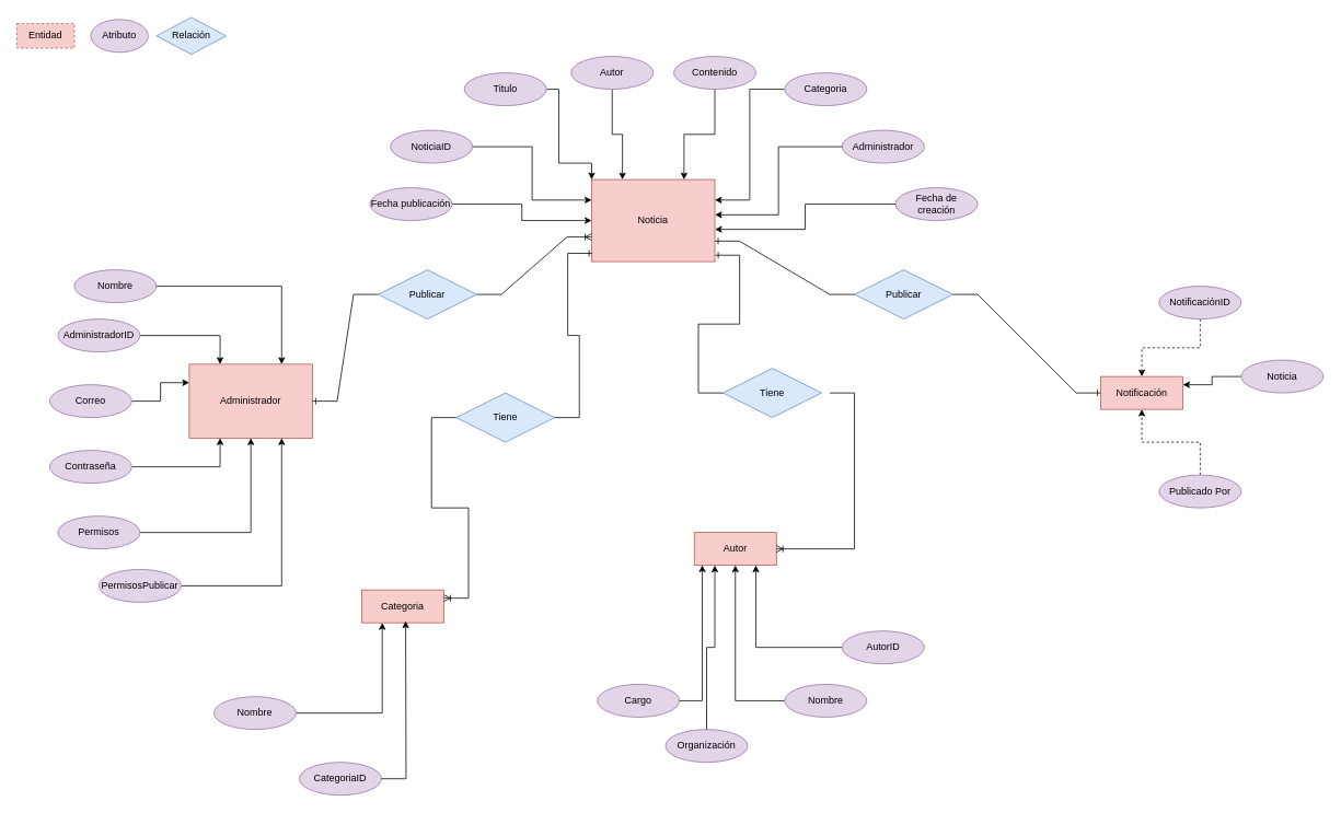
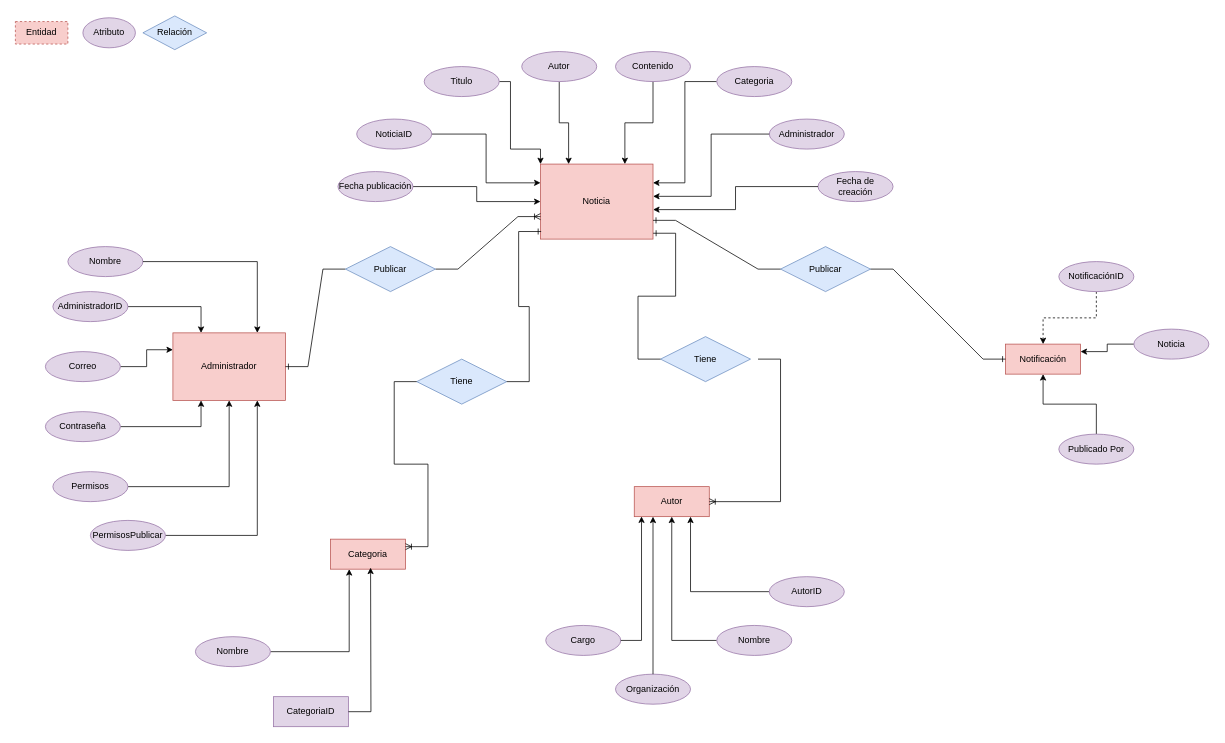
  <mxCell id="0" />
  <mxCell id="1" parent="0" />
  <mxCell id="2" value="Noticia" style="whiteSpace=wrap;html=1;align=center;fillColor=#f8cecc;strokeColor=#b85450;" vertex="1" parent="1"><mxGeometry x="720" y="218" width="150" height="100" as="geometry" /></mxCell>
  <mxCell id="3" value="Administrador" style="whiteSpace=wrap;html=1;align=center;fillColor=#f8cecc;strokeColor=#b85450;" vertex="1" parent="1"><mxGeometry x="230" y="443" width="150" height="90" as="geometry" /></mxCell>
  <mxCell id="4" value="Autor" style="whiteSpace=wrap;html=1;align=center;fillColor=#f8cecc;strokeColor=#b85450;" vertex="1" parent="1"><mxGeometry x="845" y="648" width="100" height="40" as="geometry" /></mxCell>
  <mxCell id="5" value="Categoria" style="whiteSpace=wrap;html=1;align=center;fillColor=#f8cecc;strokeColor=#b85450;" vertex="1" parent="1"><mxGeometry x="440" y="718" width="100" height="40" as="geometry" /></mxCell>
  <mxCell id="6" value="Notificación" style="whiteSpace=wrap;html=1;align=center;fillColor=#f8cecc;strokeColor=#b85450;" vertex="1" parent="1"><mxGeometry x="1340" y="458" width="100" height="40" as="geometry" /></mxCell>
  <mxCell id="7" value="Nombre" style="ellipse;whiteSpace=wrap;html=1;align=center;fillColor=#e1d5e7;strokeColor=#9673a6;" vertex="1" parent="1"><mxGeometry x="90" y="328" width="100" height="40" as="geometry" /></mxCell>
  <mxCell id="8" style="edgeStyle=orthogonalEdgeStyle;rounded=0;orthogonalLoop=1;jettySize=auto;html=1;entryX=0.25;entryY=0;entryDx=0;entryDy=0;" edge="1" parent="1" source="9" target="3"><mxGeometry relative="1" as="geometry" /></mxCell>
  <mxCell id="9" value="AdministradorID" style="ellipse;whiteSpace=wrap;html=1;align=center;fillColor=#e1d5e7;strokeColor=#9673a6;" vertex="1" parent="1"><mxGeometry x="70" y="388" width="100" height="40" as="geometry" /></mxCell>
  <mxCell id="10" style="edgeStyle=orthogonalEdgeStyle;rounded=0;orthogonalLoop=1;jettySize=auto;html=1;entryX=0.25;entryY=1;entryDx=0;entryDy=0;" edge="1" parent="1" source="11" target="3"><mxGeometry relative="1" as="geometry" /></mxCell>
  <mxCell id="11" value="Contraseña" style="ellipse;whiteSpace=wrap;html=1;align=center;fillColor=#e1d5e7;strokeColor=#9673a6;" vertex="1" parent="1"><mxGeometry x="60" y="548" width="100" height="40" as="geometry" /></mxCell>
  <mxCell id="12" style="edgeStyle=orthogonalEdgeStyle;rounded=0;orthogonalLoop=1;jettySize=auto;html=1;entryX=0;entryY=0.25;entryDx=0;entryDy=0;" edge="1" parent="1" source="13" target="3"><mxGeometry relative="1" as="geometry" /></mxCell>
  <mxCell id="13" value="Correo" style="ellipse;whiteSpace=wrap;html=1;align=center;fillColor=#e1d5e7;strokeColor=#9673a6;" vertex="1" parent="1"><mxGeometry x="60" y="468" width="100" height="40" as="geometry" /></mxCell>
  <mxCell id="14" style="edgeStyle=orthogonalEdgeStyle;rounded=0;orthogonalLoop=1;jettySize=auto;html=1;entryX=0.5;entryY=1;entryDx=0;entryDy=0;" edge="1" parent="1" source="15" target="3"><mxGeometry relative="1" as="geometry" /></mxCell>
  <mxCell id="15" value="Permisos" style="ellipse;whiteSpace=wrap;html=1;align=center;fillColor=#e1d5e7;strokeColor=#9673a6;" vertex="1" parent="1"><mxGeometry x="70" y="628" width="100" height="40" as="geometry" /></mxCell>
  <mxCell id="16" style="edgeStyle=orthogonalEdgeStyle;rounded=0;orthogonalLoop=1;jettySize=auto;html=1;entryX=0.75;entryY=1;entryDx=0;entryDy=0;" edge="1" parent="1" source="17" target="3"><mxGeometry relative="1" as="geometry"><Array as="points"><mxPoint x="343" y="713" /></Array></mxGeometry></mxCell>
  <mxCell id="17" value="PermisosPublicar" style="ellipse;whiteSpace=wrap;html=1;align=center;fillColor=#e1d5e7;strokeColor=#9673a6;" vertex="1" parent="1"><mxGeometry x="120" y="693" width="100" height="40" as="geometry" /></mxCell>
  <mxCell id="18" style="edgeStyle=orthogonalEdgeStyle;rounded=0;orthogonalLoop=1;jettySize=auto;html=1;entryX=0.75;entryY=0;entryDx=0;entryDy=0;" edge="1" parent="1" source="7" target="3"><mxGeometry relative="1" as="geometry"><mxPoint x="319" y="428" as="targetPoint" /></mxGeometry></mxCell>
- <mxCell id="19" value="CategoriaID" style="ellipse;whiteSpace=wrap;html=1;align=center;fillColor=#e1d5e7;strokeColor=#9673a6;" vertex="1" parent="1"><mxGeometry x="364" y="928" width="100" height="40" as="geometry" /></mxCell>
+ <mxCell id="19" value="CategoriaID" style="whiteSpace=wrap;html=1;align=center;fillColor=#e1d5e7;strokeColor=#9673a6;rounded=0;" vertex="1" parent="1"><mxGeometry x="364" y="928" width="100" height="40" as="geometry" /></mxCell>
  <mxCell id="20" style="edgeStyle=orthogonalEdgeStyle;rounded=0;orthogonalLoop=1;jettySize=auto;html=1;entryX=0.25;entryY=1;entryDx=0;entryDy=0;" edge="1" parent="1" source="21" target="5"><mxGeometry relative="1" as="geometry" /></mxCell>
  <mxCell id="21" value="Nombre" style="ellipse;whiteSpace=wrap;html=1;align=center;fillColor=#e1d5e7;strokeColor=#9673a6;" vertex="1" parent="1"><mxGeometry x="260" y="848" width="100" height="40" as="geometry" /></mxCell>
  <mxCell id="22" style="edgeStyle=orthogonalEdgeStyle;rounded=0;orthogonalLoop=1;jettySize=auto;html=1;entryX=0.67;entryY=0.95;entryDx=0;entryDy=0;entryPerimeter=0;exitX=1;exitY=0.5;exitDx=0;exitDy=0;" edge="1" parent="1" source="19"><mxGeometry relative="1" as="geometry"><mxPoint x="466.5" y="948" as="sourcePoint" /><mxPoint x="493.5" y="756" as="targetPoint" /></mxGeometry></mxCell>
  <mxCell id="23" style="edgeStyle=orthogonalEdgeStyle;rounded=0;orthogonalLoop=1;jettySize=auto;html=1;entryX=0.75;entryY=1;entryDx=0;entryDy=0;" edge="1" parent="1" source="24" target="4"><mxGeometry relative="1" as="geometry" /></mxCell>
  <mxCell id="24" value="AutorID" style="ellipse;whiteSpace=wrap;html=1;align=center;fillColor=#e1d5e7;strokeColor=#9673a6;" vertex="1" parent="1"><mxGeometry x="1025" y="768" width="100" height="40" as="geometry" /></mxCell>
  <mxCell id="25" style="edgeStyle=orthogonalEdgeStyle;rounded=0;orthogonalLoop=1;jettySize=auto;html=1;" edge="1" parent="1" source="26" target="4"><mxGeometry relative="1" as="geometry" /></mxCell>
  <mxCell id="26" value="Nombre" style="ellipse;whiteSpace=wrap;html=1;align=center;fillColor=#e1d5e7;strokeColor=#9673a6;" vertex="1" parent="1"><mxGeometry x="955" y="833" width="100" height="40" as="geometry" /></mxCell>
  <mxCell id="27" style="edgeStyle=orthogonalEdgeStyle;rounded=0;orthogonalLoop=1;jettySize=auto;html=1;entryX=0;entryY=0.25;entryDx=0;entryDy=0;" edge="1" parent="1" source="28" target="2"><mxGeometry relative="1" as="geometry" /></mxCell>
  <mxCell id="28" value="NoticiaID" style="ellipse;whiteSpace=wrap;html=1;align=center;fillColor=#e1d5e7;strokeColor=#9673a6;" vertex="1" parent="1"><mxGeometry x="475" y="158" width="100" height="40" as="geometry" /></mxCell>
  <mxCell id="29" style="edgeStyle=orthogonalEdgeStyle;rounded=0;orthogonalLoop=1;jettySize=auto;html=1;entryX=0;entryY=0;entryDx=0;entryDy=0;" edge="1" parent="1" source="30" target="2"><mxGeometry relative="1" as="geometry"><Array as="points"><mxPoint x="680" y="108" /><mxPoint x="680" y="198" /></Array></mxGeometry></mxCell>
  <mxCell id="30" value="Titulo" style="ellipse;whiteSpace=wrap;html=1;align=center;fillColor=#e1d5e7;strokeColor=#9673a6;" vertex="1" parent="1"><mxGeometry x="565" y="88" width="100" height="40" as="geometry" /></mxCell>
  <mxCell id="31" style="edgeStyle=orthogonalEdgeStyle;rounded=0;orthogonalLoop=1;jettySize=auto;html=1;entryX=0.25;entryY=0;entryDx=0;entryDy=0;" edge="1" parent="1" source="32" target="2"><mxGeometry relative="1" as="geometry" /></mxCell>
  <mxCell id="32" value="Autor" style="ellipse;whiteSpace=wrap;html=1;align=center;fillColor=#e1d5e7;strokeColor=#9673a6;" vertex="1" parent="1"><mxGeometry x="695" y="68" width="100" height="40" as="geometry" /></mxCell>
  <mxCell id="33" style="edgeStyle=orthogonalEdgeStyle;rounded=0;orthogonalLoop=1;jettySize=auto;html=1;entryX=0.75;entryY=0;entryDx=0;entryDy=0;" edge="1" parent="1" source="34" target="2"><mxGeometry relative="1" as="geometry" /></mxCell>
  <mxCell id="34" value="Contenido" style="ellipse;whiteSpace=wrap;html=1;align=center;fillColor=#e1d5e7;strokeColor=#9673a6;" vertex="1" parent="1"><mxGeometry x="820" y="68" width="100" height="40" as="geometry" /></mxCell>
  <mxCell id="35" style="edgeStyle=orthogonalEdgeStyle;rounded=0;orthogonalLoop=1;jettySize=auto;html=1;entryX=1;entryY=0.25;entryDx=0;entryDy=0;" edge="1" parent="1" source="36" target="2"><mxGeometry relative="1" as="geometry" /></mxCell>
  <mxCell id="36" value="Categoria" style="ellipse;whiteSpace=wrap;html=1;align=center;fillColor=#e1d5e7;strokeColor=#9673a6;" vertex="1" parent="1"><mxGeometry x="955" y="88" width="100" height="40" as="geometry" /></mxCell>
  <mxCell id="37" value="Fecha de creación" style="ellipse;whiteSpace=wrap;html=1;align=center;fillColor=#e1d5e7;strokeColor=#9673a6;" vertex="1" parent="1"><mxGeometry x="1090" y="228" width="100" height="40" as="geometry" /></mxCell>
  <mxCell id="38" style="edgeStyle=orthogonalEdgeStyle;rounded=0;orthogonalLoop=1;jettySize=auto;html=1;entryX=0;entryY=0.5;entryDx=0;entryDy=0;" edge="1" parent="1" source="39" target="2"><mxGeometry relative="1" as="geometry" /></mxCell>
  <mxCell id="39" value="Fecha publicación" style="ellipse;whiteSpace=wrap;html=1;align=center;fillColor=#e1d5e7;strokeColor=#9673a6;" vertex="1" parent="1"><mxGeometry x="450" y="228" width="100" height="40" as="geometry" /></mxCell>
  <mxCell id="40" value="Administrador" style="ellipse;whiteSpace=wrap;html=1;align=center;fillColor=#e1d5e7;strokeColor=#9673a6;" vertex="1" parent="1"><mxGeometry x="1025" y="158" width="100" height="40" as="geometry" /></mxCell>
  <mxCell id="41" style="edgeStyle=orthogonalEdgeStyle;rounded=0;orthogonalLoop=1;jettySize=auto;html=1;entryX=1.001;entryY=0.43;entryDx=0;entryDy=0;entryPerimeter=0;" edge="1" parent="1" source="40" target="2"><mxGeometry relative="1" as="geometry" /></mxCell>
  <mxCell id="42" style="edgeStyle=orthogonalEdgeStyle;rounded=0;orthogonalLoop=1;jettySize=auto;html=1;entryX=1.001;entryY=0.607;entryDx=0;entryDy=0;entryPerimeter=0;" edge="1" parent="1" source="37" target="2"><mxGeometry relative="1" as="geometry"><Array as="points"><mxPoint x="980" y="248" /><mxPoint x="980" y="279" /></Array></mxGeometry></mxCell>
  <mxCell id="43" style="edgeStyle=orthogonalEdgeStyle;rounded=0;orthogonalLoop=1;jettySize=auto;html=1;entryX=0.5;entryY=0;entryDx=0;entryDy=0;dashed=1;" edge="1" parent="1" source="44" target="6"><mxGeometry relative="1" as="geometry" /></mxCell>
  <mxCell id="44" value="NotificaciónID" style="ellipse;whiteSpace=wrap;html=1;align=center;fillColor=#e1d5e7;strokeColor=#9673a6;" vertex="1" parent="1"><mxGeometry x="1411" y="348" width="100" height="40" as="geometry" /></mxCell>
  <mxCell id="45" style="edgeStyle=orthogonalEdgeStyle;rounded=0;orthogonalLoop=1;jettySize=auto;html=1;entryX=1;entryY=0.25;entryDx=0;entryDy=0;" edge="1" parent="1" source="46" target="6"><mxGeometry relative="1" as="geometry" /></mxCell>
  <mxCell id="46" value="Noticia" style="ellipse;whiteSpace=wrap;html=1;align=center;fillColor=#e1d5e7;strokeColor=#9673a6;" vertex="1" parent="1"><mxGeometry x="1511" y="438" width="100" height="40" as="geometry" /></mxCell>
- <mxCell id="47" style="edgeStyle=orthogonalEdgeStyle;rounded=0;orthogonalLoop=1;jettySize=auto;html=1;dashed=1;" edge="1" parent="1" source="48" target="6"><mxGeometry relative="1" as="geometry" /></mxCell>
+ <mxCell id="47" style="edgeStyle=orthogonalEdgeStyle;rounded=0;orthogonalLoop=1;jettySize=auto;html=1;" edge="1" parent="1" source="48" target="6"><mxGeometry relative="1" as="geometry" /></mxCell>
  <mxCell id="48" value="Publicado Por" style="ellipse;whiteSpace=wrap;html=1;align=center;fillColor=#e1d5e7;strokeColor=#9673a6;" vertex="1" parent="1"><mxGeometry x="1411" y="578" width="100" height="40" as="geometry" /></mxCell>
  <mxCell id="49" value="" style="edgeStyle=entityRelationEdgeStyle;fontSize=12;html=1;endArrow=ERoneToMany;rounded=0;exitX=1;exitY=0.5;exitDx=0;exitDy=0;" edge="1" parent="1" source="51"><mxGeometry width="100" height="100" relative="1" as="geometry"><mxPoint x="590" y="346.1" as="sourcePoint" /><mxPoint x="720" y="288" as="targetPoint" /><Array as="points"><mxPoint x="855" y="316.1" /><mxPoint x="755" y="376.1" /><mxPoint x="700" y="288" /><mxPoint x="755" y="356.1" /><mxPoint x="865" y="386.1" /><mxPoint x="855" y="316.1" /><mxPoint x="860" y="326.1" /></Array></mxGeometry></mxCell>
  <mxCell id="50" value="" style="edgeStyle=entityRelationEdgeStyle;fontSize=12;html=1;endArrow=ERone;endFill=1;rounded=0;entryX=1;entryY=0.5;entryDx=0;entryDy=0;exitX=0;exitY=0.5;exitDx=0;exitDy=0;" edge="1" parent="1" source="51" target="3"><mxGeometry width="100" height="100" relative="1" as="geometry"><mxPoint x="460" y="358" as="sourcePoint" /><mxPoint x="580" y="338" as="targetPoint" /></mxGeometry></mxCell>
  <mxCell id="51" value="Publicar" style="shape=rhombus;perimeter=rhombusPerimeter;whiteSpace=wrap;html=1;align=center;fillColor=#dae8fc;strokeColor=#6c8ebf;" vertex="1" parent="1"><mxGeometry x="460" y="328" width="120" height="60" as="geometry" /></mxCell>
  <mxCell id="52" value="Tiene" style="shape=rhombus;perimeter=rhombusPerimeter;whiteSpace=wrap;html=1;align=center;fillColor=#dae8fc;strokeColor=#6c8ebf;" vertex="1" parent="1"><mxGeometry x="555" y="478" width="120" height="60" as="geometry" /></mxCell>
  <mxCell id="53" value="" style="edgeStyle=entityRelationEdgeStyle;fontSize=12;html=1;endArrow=ERoneToMany;rounded=0;entryX=1;entryY=0.25;entryDx=0;entryDy=0;exitX=0;exitY=0.5;exitDx=0;exitDy=0;" edge="1" parent="1" source="52" target="5"><mxGeometry width="100" height="100" relative="1" as="geometry"><mxPoint x="690" y="558" as="sourcePoint" /><mxPoint x="790" y="458" as="targetPoint" /></mxGeometry></mxCell>
  <mxCell id="54" value="" style="edgeStyle=entityRelationEdgeStyle;fontSize=12;html=1;endArrow=ERone;endFill=1;rounded=0;entryX=0.006;entryY=0.899;entryDx=0;entryDy=0;exitX=1;exitY=0.5;exitDx=0;exitDy=0;entryPerimeter=0;" edge="1" parent="1" source="52" target="2"><mxGeometry width="100" height="100" relative="1" as="geometry"><mxPoint x="690" y="558" as="sourcePoint" /><mxPoint x="790" y="458" as="targetPoint" /></mxGeometry></mxCell>
  <mxCell id="55" value="Tiene" style="shape=rhombus;perimeter=rhombusPerimeter;whiteSpace=wrap;html=1;align=center;fillColor=#dae8fc;strokeColor=#6c8ebf;" vertex="1" parent="1"><mxGeometry x="880" y="448" width="120" height="60" as="geometry" /></mxCell>
  <mxCell id="56" value="" style="edgeStyle=entityRelationEdgeStyle;fontSize=12;html=1;endArrow=ERone;endFill=1;rounded=0;entryX=1.001;entryY=0.922;entryDx=0;entryDy=0;exitX=0;exitY=0.5;exitDx=0;exitDy=0;entryPerimeter=0;" edge="1" parent="1" source="55" target="2"><mxGeometry width="100" height="100" relative="1" as="geometry"><mxPoint x="720" y="618" as="sourcePoint" /><mxPoint x="820" y="518" as="targetPoint" /></mxGeometry></mxCell>
  <mxCell id="57" value="Publicar" style="shape=rhombus;perimeter=rhombusPerimeter;whiteSpace=wrap;html=1;align=center;fillColor=#dae8fc;strokeColor=#6c8ebf;" vertex="1" parent="1"><mxGeometry x="1040" y="328" width="120" height="60" as="geometry" /></mxCell>
  <mxCell id="58" value="" style="edgeStyle=entityRelationEdgeStyle;fontSize=12;html=1;endArrow=ERone;endFill=1;rounded=0;entryX=1;entryY=0.75;entryDx=0;entryDy=0;exitX=0;exitY=0.5;exitDx=0;exitDy=0;" edge="1" parent="1" source="57" target="2"><mxGeometry width="100" height="100" relative="1" as="geometry"><mxPoint x="1015" y="508" as="sourcePoint" /><mxPoint x="965" y="300" as="targetPoint" /></mxGeometry></mxCell>
  <mxCell id="59" value="" style="edgeStyle=entityRelationEdgeStyle;fontSize=12;html=1;endArrow=ERone;endFill=1;rounded=0;exitX=1;exitY=0.5;exitDx=0;exitDy=0;entryX=0;entryY=0.5;entryDx=0;entryDy=0;" edge="1" parent="1" source="57" target="6"><mxGeometry width="100" height="100" relative="1" as="geometry"><mxPoint x="980" y="478" as="sourcePoint" /><mxPoint x="1080" y="378" as="targetPoint" /><Array as="points"><mxPoint x="1110" y="438" /><mxPoint x="1270" y="468" /><mxPoint x="1230" y="518" /></Array></mxGeometry></mxCell>
  <mxCell id="60" value="" style="edgeStyle=entityRelationEdgeStyle;fontSize=12;html=1;endArrow=ERoneToMany;rounded=0;entryX=1;entryY=0.5;entryDx=0;entryDy=0;" edge="1" parent="1" target="4"><mxGeometry width="100" height="100" relative="1" as="geometry"><mxPoint x="1010" y="478" as="sourcePoint" /><mxPoint x="1000" y="658" as="targetPoint" /><Array as="points"><mxPoint x="1020" y="458" /><mxPoint x="1055" y="368" /><mxPoint x="1135" y="608" /><mxPoint x="1175" y="558" /><mxPoint x="1115" y="568" /><mxPoint x="1145" y="618" /><mxPoint x="1085" y="578" /><mxPoint x="1065" y="438" /><mxPoint x="1055" y="428" /><mxPoint x="1055" y="448" /><mxPoint x="1055" y="448" /><mxPoint x="1065" y="468" /><mxPoint x="815" y="458" /></Array></mxGeometry></mxCell>
  <mxCell id="61" value="Entidad" style="whiteSpace=wrap;html=1;fillColor=#f8cecc;strokeColor=#b85450;dashed=1;" vertex="1" parent="1"><mxGeometry x="20" y="28" width="70" height="30" as="geometry" /></mxCell>
  <mxCell id="62" value="Atributo" style="ellipse;whiteSpace=wrap;html=1;align=center;fillColor=#e1d5e7;strokeColor=#9673a6;" vertex="1" parent="1"><mxGeometry x="110" y="23" width="70" height="40" as="geometry" /></mxCell>
  <mxCell id="63" value="Relación" style="shape=rhombus;perimeter=rhombusPerimeter;whiteSpace=wrap;html=1;align=center;fillColor=#dae8fc;strokeColor=#6c8ebf;" vertex="1" parent="1"><mxGeometry x="190" y="20.5" width="85" height="45" as="geometry" /></mxCell>
- <mxCell id="64" value="Organización" style="ellipse;whiteSpace=wrap;html=1;align=center;fillColor=#e1d5e7;strokeColor=#9673a6;" vertex="1" parent="1"><mxGeometry x="810" y="888" width="100" height="40" as="geometry" /></mxCell>
+ <mxCell id="64" value="Organización" style="ellipse;whiteSpace=wrap;html=1;align=center;fillColor=#e1d5e7;strokeColor=#9673a6;" vertex="1" parent="1"><mxGeometry x="820" y="898" width="100" height="40" as="geometry" /></mxCell>
  <mxCell id="65" style="edgeStyle=orthogonalEdgeStyle;rounded=0;orthogonalLoop=1;jettySize=auto;html=1;entryX=0.25;entryY=1;entryDx=0;entryDy=0;" edge="1" parent="1" source="64" target="4"><mxGeometry relative="1" as="geometry" /></mxCell>
  <mxCell id="66" value="Cargo" style="ellipse;whiteSpace=wrap;html=1;align=center;fillColor=#e1d5e7;strokeColor=#9673a6;" vertex="1" parent="1"><mxGeometry x="727" y="833" width="100" height="40" as="geometry" /></mxCell>
  <mxCell id="67" style="edgeStyle=orthogonalEdgeStyle;rounded=0;orthogonalLoop=1;jettySize=auto;html=1;entryX=0.097;entryY=0.994;entryDx=0;entryDy=0;entryPerimeter=0;" edge="1" parent="1" source="66" target="4"><mxGeometry relative="1" as="geometry" /></mxCell>
